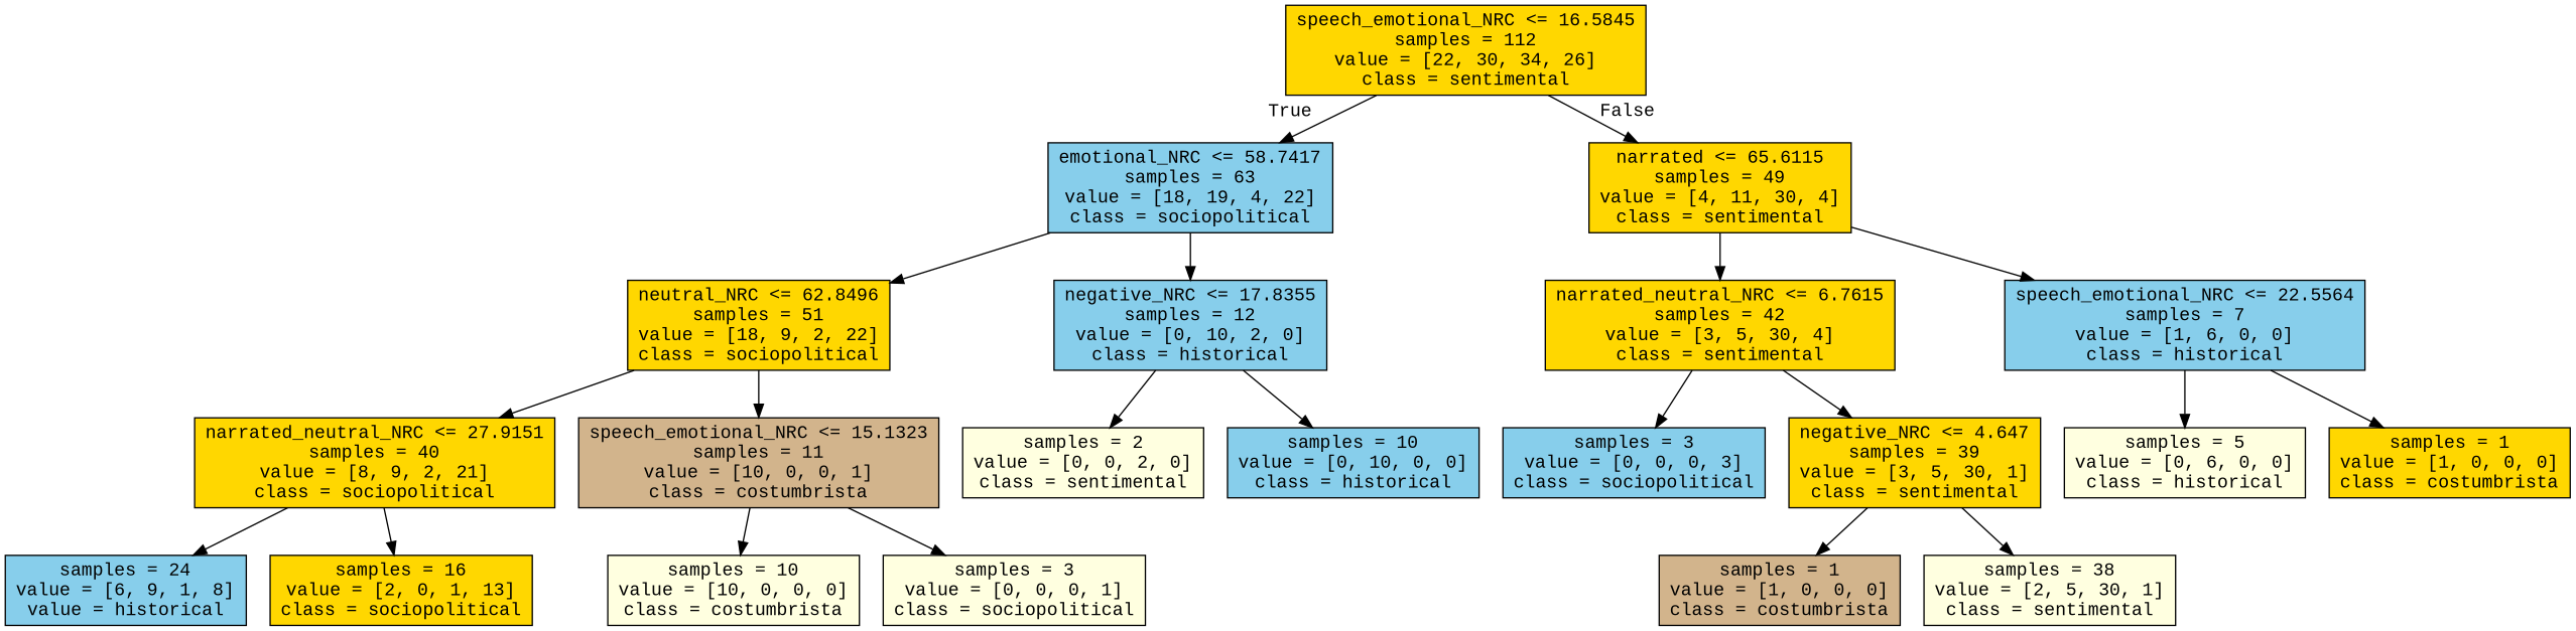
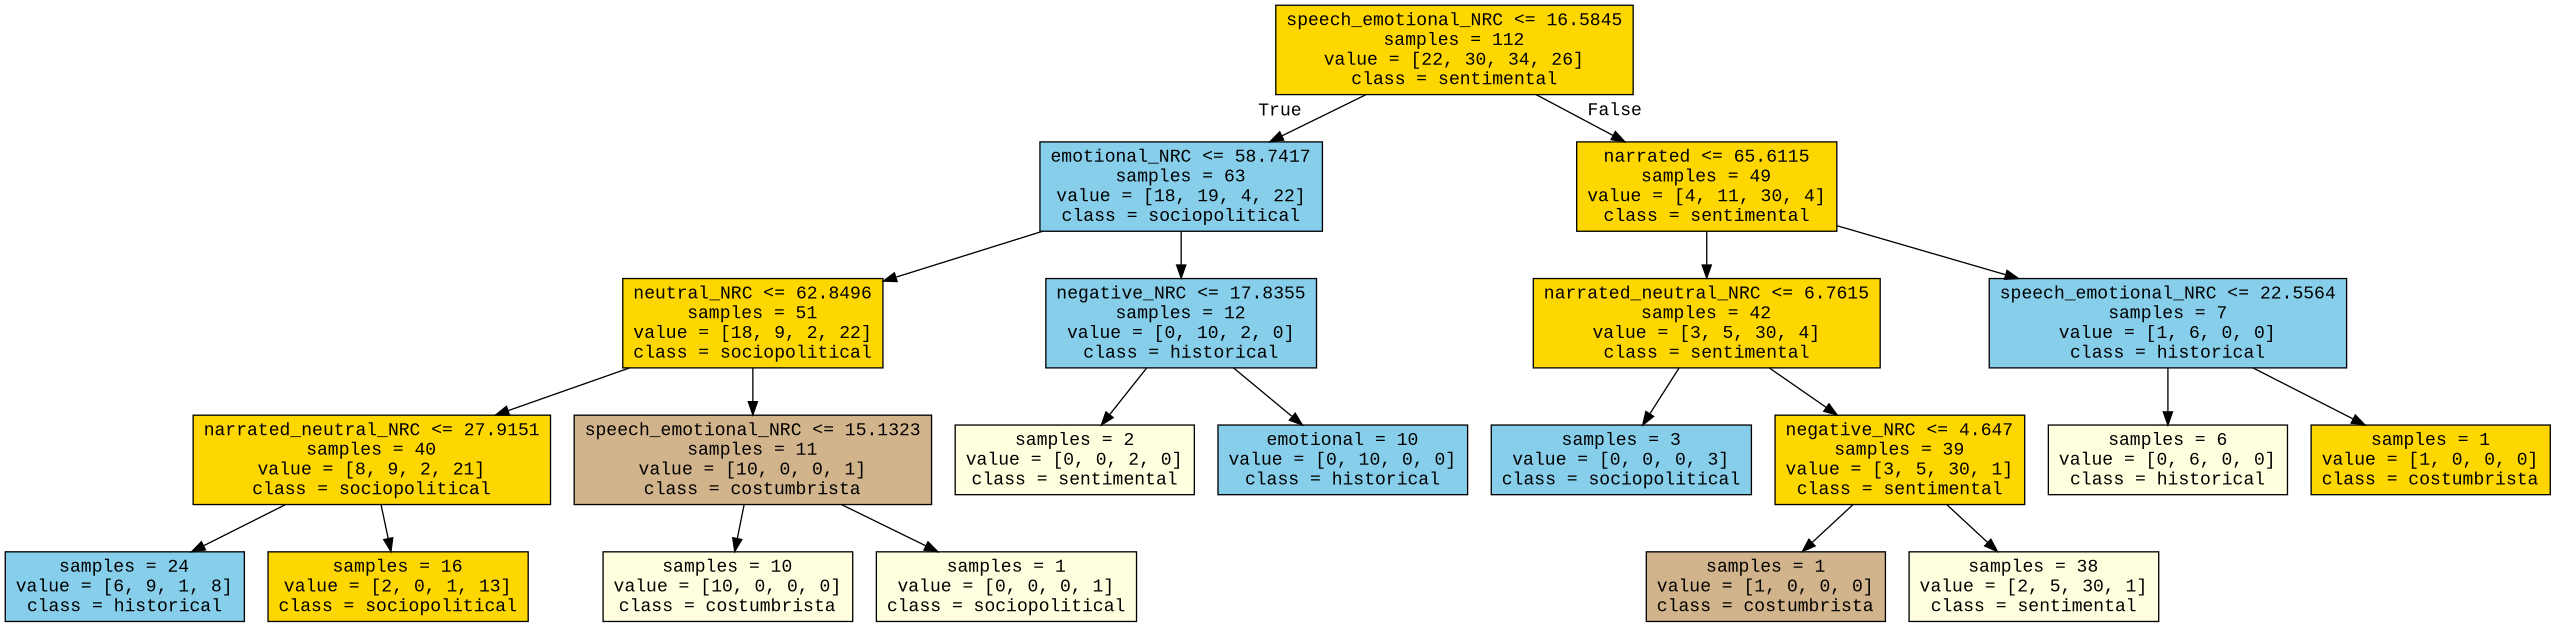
  digraph {
    fontname="Liberation Mono"
    node [color=black fillcolor=gold fontname="Liberation Mono" shape=box style=filled]
    edge [fontname="Liberation Mono"]
    n1 [label="speech_emotional_NRC <= 16.5845\nsamples = 112\nvalue = [22, 30, 34, 26]\nclass = sentimental"]
    n2 [fillcolor=skyblue label="emotional_NRC <= 58.7417\nsamples = 63\nvalue = [18, 19, 4, 22]\nclass = sociopolitical"]
    n3 [label="narrated <= 65.6115\nsamples = 49\nvalue = [4, 11, 30, 4]\nclass = sentimental"]
    n4 [label="neutral_NRC <= 62.8496\nsamples = 51\nvalue = [18, 9, 2, 22]\nclass = sociopolitical"]
    n5 [fillcolor=skyblue label="negative_NRC <= 17.8355\nsamples = 12\nvalue = [0, 10, 2, 0]\nclass = historical"]
    n6 [label="narrated_neutral_NRC <= 6.7615\nsamples = 42\nvalue = [3, 5, 30, 4]\nclass = sentimental"]
    n7 [fillcolor=skyblue label="speech_emotional_NRC <= 22.5564\nsamples = 7\nvalue = [1, 6, 0, 0]\nclass = historical"]
    n8 [label="narrated_neutral_NRC <= 27.9151\nsamples = 40\nvalue = [8, 9, 2, 21]\nclass = sociopolitical"]
    n9 [fillcolor=tan label="speech_emotional_NRC <= 15.1323\nsamples = 11\nvalue = [10, 0, 0, 1]\nclass = costumbrista"]
    n10 [fillcolor=lightyellow label="samples = 2\nvalue = [0, 0, 2, 0]\nclass = sentimental"]
-   n11 [fillcolor=skyblue label="samples = 10\nvalue = [0, 10, 0, 0]\nclass = historical"]
-   n12 [fillcolor=skyblue label="samples = 24\nvalue = [6, 9, 1, 8]\nvalue = historical"]
+   n11 [fillcolor=skyblue label="emotional = 10\nvalue = [0, 10, 0, 0]\nclass = historical"]
+   n12 [fillcolor=skyblue label="samples = 24\nvalue = [6, 9, 1, 8]\nclass = historical"]
    n13 [label="samples = 16\nvalue = [2, 0, 1, 13]\nclass = sociopolitical"]
    n14 [fillcolor=lightyellow label="samples = 10\nvalue = [10, 0, 0, 0]\nclass = costumbrista"]
-   n15 [fillcolor=lightyellow label="samples = 3\nvalue = [0, 0, 0, 1]\nclass = sociopolitical"]
+   n15 [fillcolor=lightyellow label="samples = 1\nvalue = [0, 0, 0, 1]\nclass = sociopolitical"]
    n16 [fillcolor=skyblue label="samples = 3\nvalue = [0, 0, 0, 3]\nclass = sociopolitical"]
    n17 [label="negative_NRC <= 4.647\nsamples = 39\nvalue = [3, 5, 30, 1]\nclass = sentimental"]
-   n18 [fillcolor=lightyellow label="samples = 5\nvalue = [0, 6, 0, 0]\nclass = historical"]
+   n18 [fillcolor=lightyellow label="samples = 6\nvalue = [0, 6, 0, 0]\nclass = historical"]
    n19 [label="samples = 1\nvalue = [1, 0, 0, 0]\nclass = costumbrista"]
    n20 [fillcolor=tan label="samples = 1\nvalue = [1, 0, 0, 0]\nclass = costumbrista"]
    n21 [fillcolor=lightyellow label="samples = 38\nvalue = [2, 5, 30, 1]\nclass = sentimental"]
    n1 -> n2 [headlabel=True labelangle=45 labeldistance=2.5]
    n1 -> n3 [headlabel=False labelangle=-45 labeldistance=2.5]
    n2 -> n4
    n2 -> n5
    n3 -> n6
    n3 -> n7
    n4 -> n8
    n4 -> n9
    n5 -> n10
    n5 -> n11
    n6 -> n16
    n6 -> n17
    n7 -> n18
    n7 -> n19
    n8 -> n12
    n8 -> n13
    n9 -> n14
    n9 -> n15
    n17 -> n20
    n17 -> n21
  }
